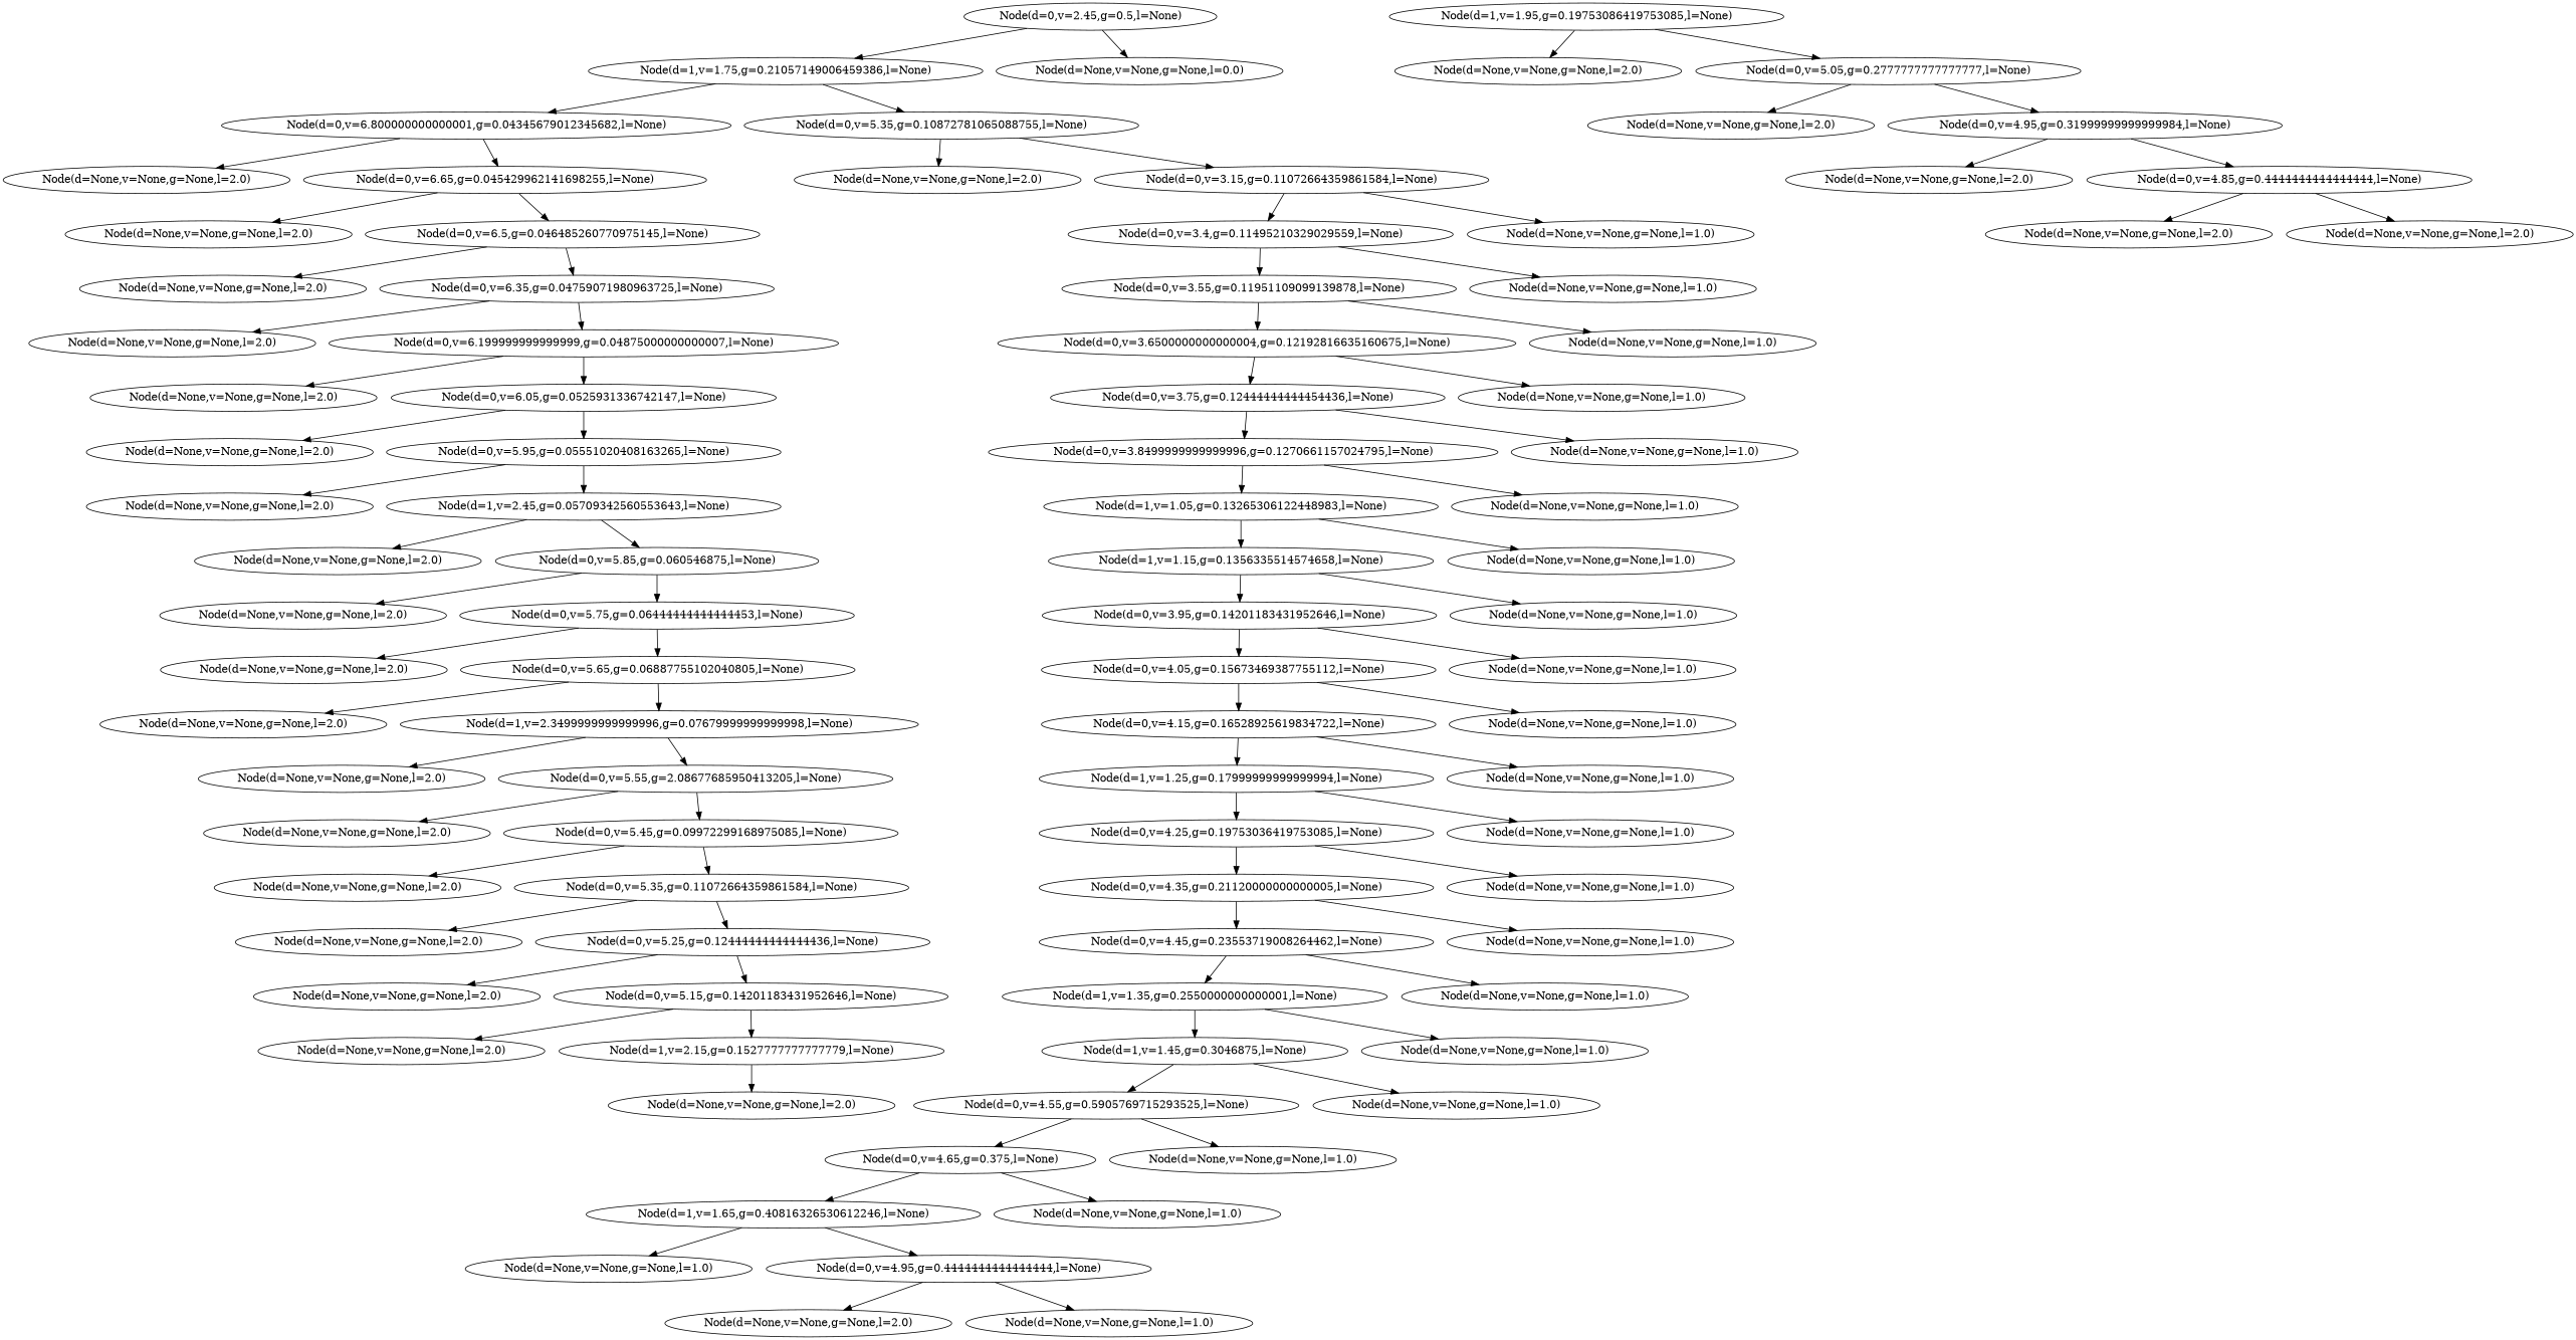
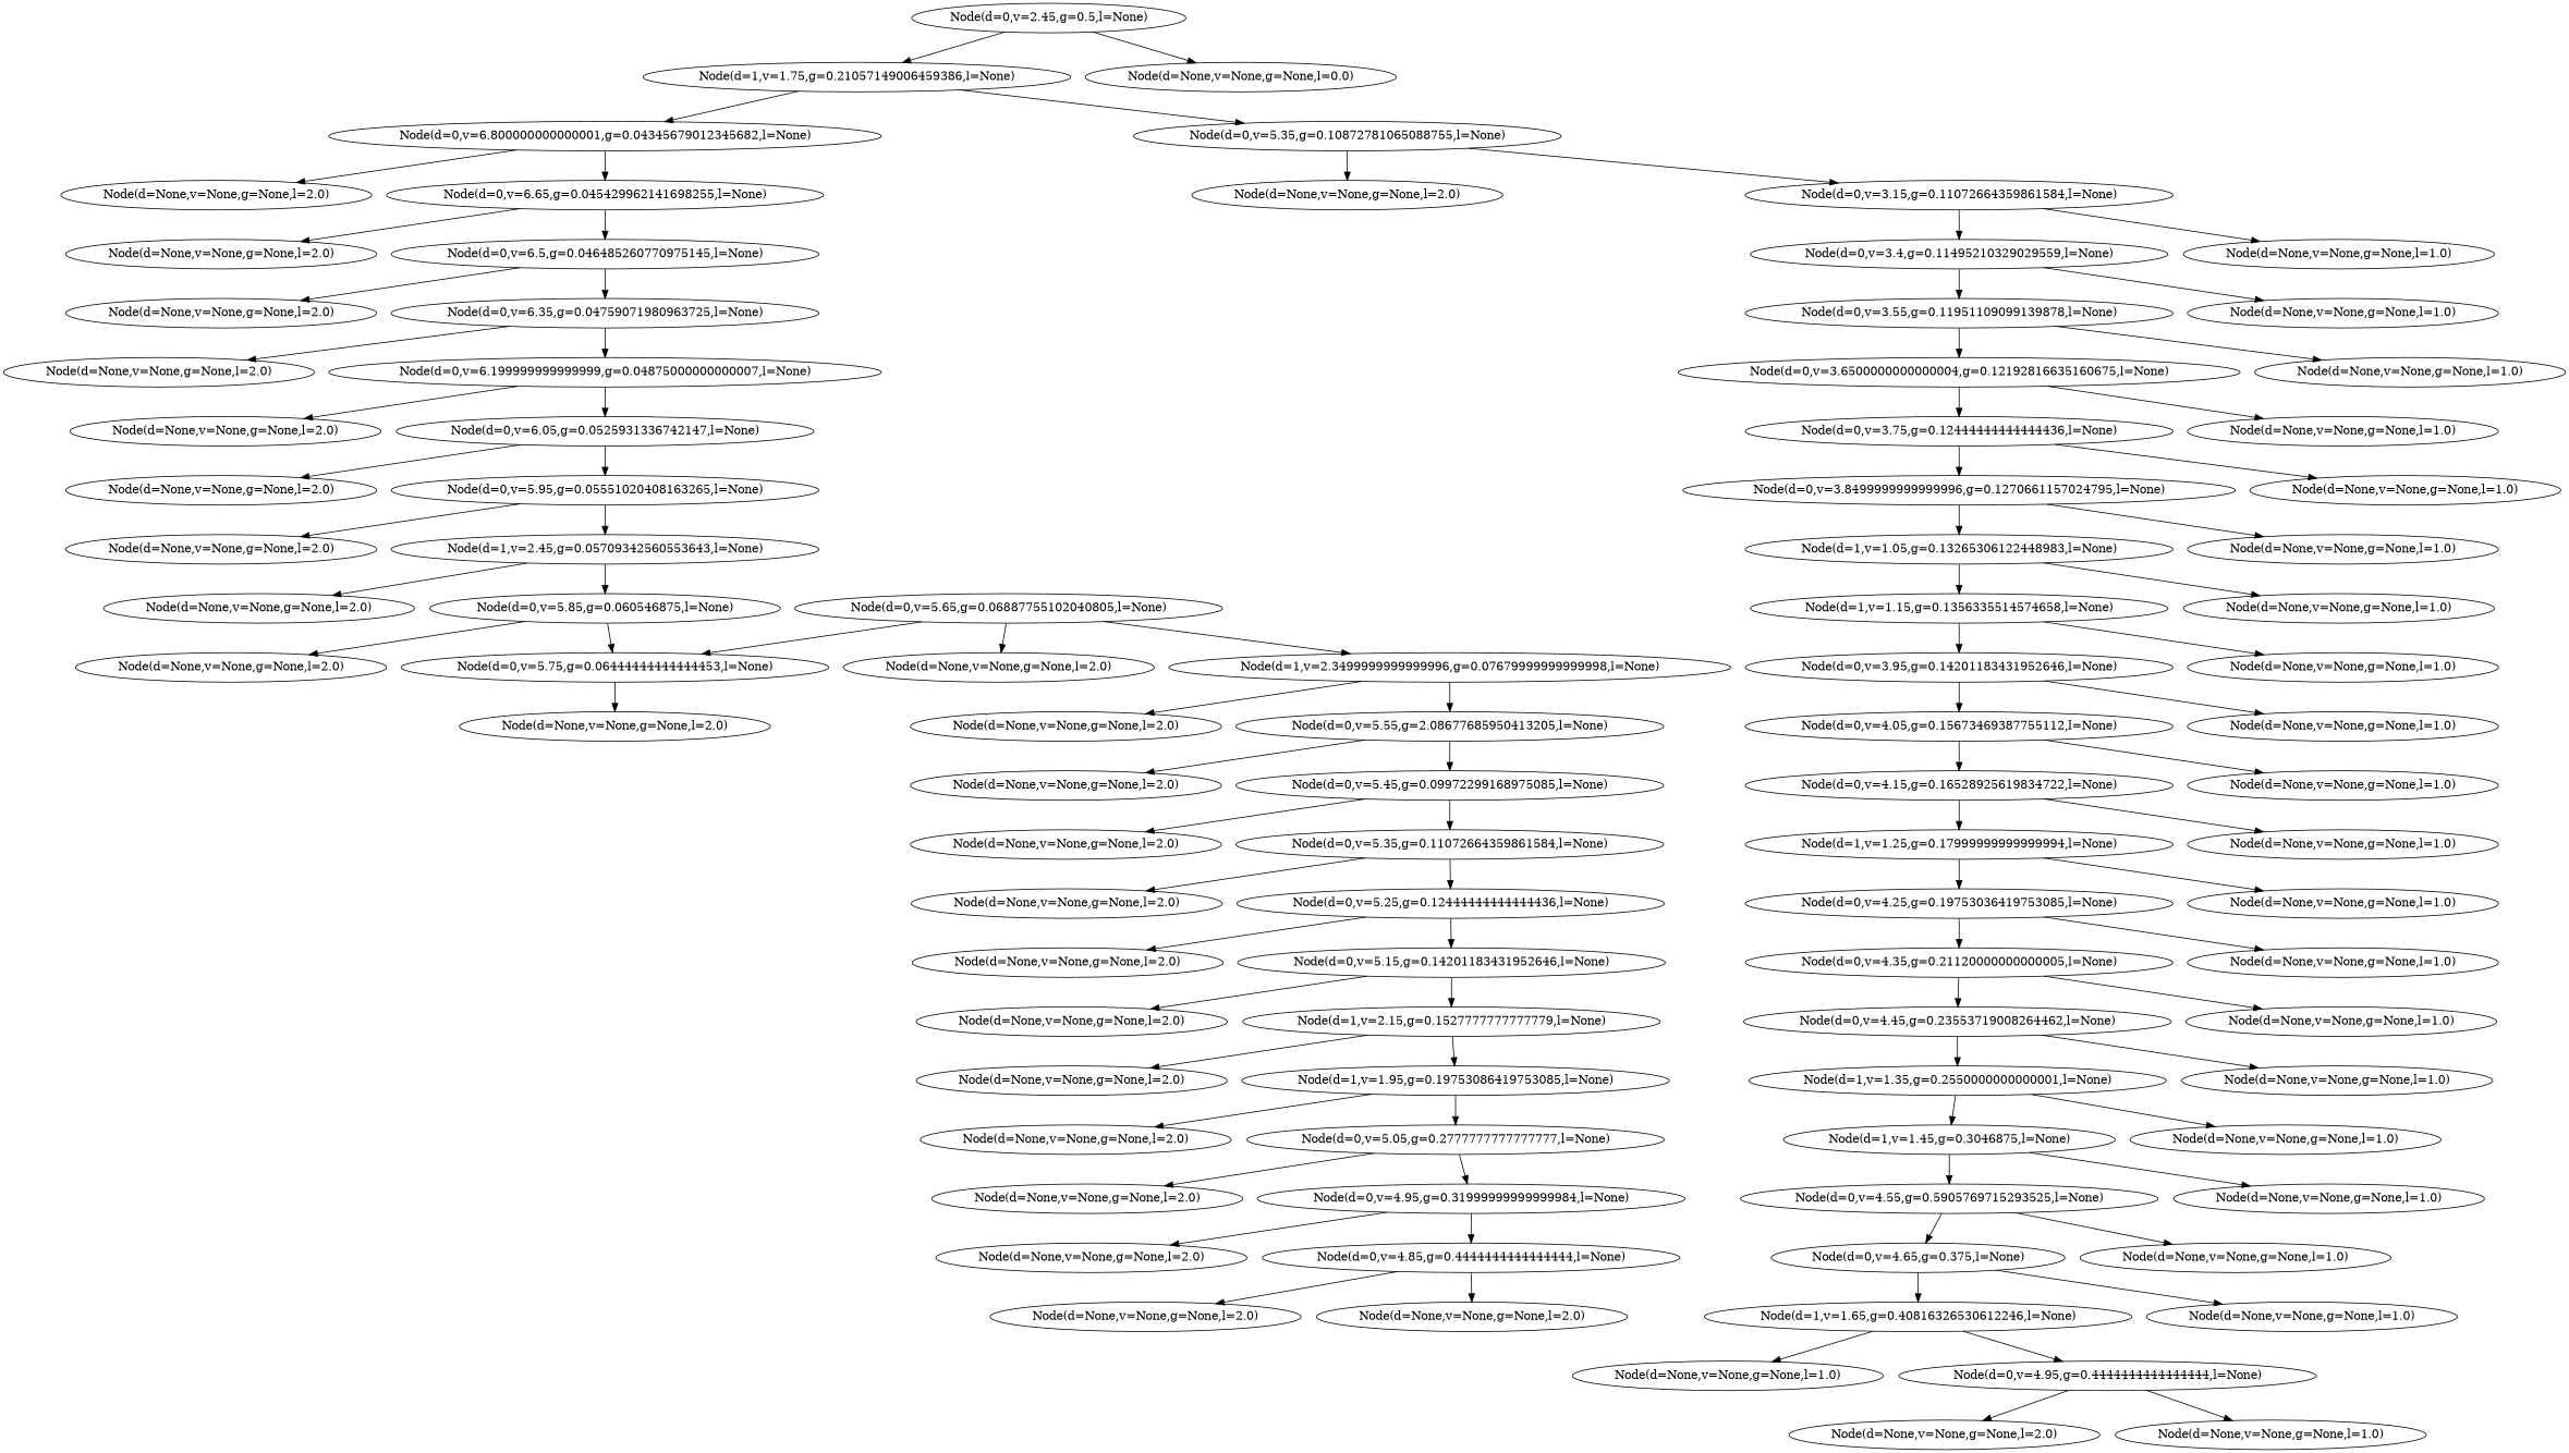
  digraph {
    n1 [label="Node(d=0,v=2.45,g=0.5,l=None)"]
    n2 [label="Node(d=1,v=1.75,g=0.21057149006459386,l=None)"]
    n3 [label="Node(d=None,v=None,g=None,l=0.0)"]
    n4 [label="Node(d=0,v=6.800000000000001,g=0.04345679012345682,l=None)"]
    n5 [label="Node(d=0,v=5.35,g=0.10872781065088755,l=None)"]
    n6 [label="Node(d=None,v=None,g=None,l=2.0)"]
    n7 [label="Node(d=0,v=6.65,g=0.045429962141698255,l=None)"]
    n8 [label="Node(d=None,v=None,g=None,l=2.0)"]
    n9 [label="Node(d=0,v=3.15,g=0.11072664359861584,l=None)"]
    n10 [label="Node(d=None,v=None,g=None,l=2.0)"]
    n11 [label="Node(d=0,v=6.5,g=0.046485260770975145,l=None)"]
    n12 [label="Node(d=None,v=None,g=None,l=2.0)"]
    n13 [label="Node(d=0,v=6.35,g=0.04759071980963725,l=None)"]
    n14 [label="Node(d=None,v=None,g=None,l=2.0)"]
    n15 [label="Node(d=0,v=6.199999999999999,g=0.04875000000000007,l=None)"]
    n16 [label="Node(d=None,v=None,g=None,l=2.0)"]
    n17 [label="Node(d=0,v=6.05,g=0.0525931336742147,l=None)"]
    n18 [label="Node(d=None,v=None,g=None,l=2.0)"]
    n19 [label="Node(d=0,v=5.95,g=0.05551020408163265,l=None)"]
    n20 [label="Node(d=None,v=None,g=None,l=2.0)"]
    n21 [label="Node(d=1,v=2.45,g=0.05709342560553643,l=None)"]
    n22 [label="Node(d=None,v=None,g=None,l=2.0)"]
    n23 [label="Node(d=0,v=5.85,g=0.060546875,l=None)"]
    n24 [label="Node(d=None,v=None,g=None,l=2.0)"]
    n25 [label="Node(d=0,v=5.75,g=0.06444444444444453,l=None)"]
    n26 [label="Node(d=None,v=None,g=None,l=2.0)"]
    n27 [label="Node(d=0,v=5.65,g=0.06887755102040805,l=None)"]
    n28 [label="Node(d=None,v=None,g=None,l=2.0)"]
    n29 [label="Node(d=1,v=2.3499999999999996,g=0.07679999999999998,l=None)"]
    n30 [label="Node(d=None,v=None,g=None,l=2.0)"]
    n31 [label="Node(d=0,v=5.55,g=2.08677685950413205,l=None)"]
    n32 [label="Node(d=None,v=None,g=None,l=2.0)"]
    n33 [label="Node(d=0,v=5.45,g=0.09972299168975085,l=None)"]
    n34 [label="Node(d=None,v=None,g=None,l=2.0)"]
    n35 [label="Node(d=0,v=5.35,g=0.11072664359861584,l=None)"]
    n36 [label="Node(d=None,v=None,g=None,l=2.0)"]
    n37 [label="Node(d=0,v=5.25,g=0.12444444444444436,l=None)"]
    n38 [label="Node(d=None,v=None,g=None,l=2.0)"]
    n39 [label="Node(d=0,v=5.15,g=0.14201183431952646,l=None)"]
    n40 [label="Node(d=None,v=None,g=None,l=2.0)"]
    n41 [label="Node(d=1,v=2.15,g=0.1527777777777779,l=None)"]
    n42 [label="Node(d=None,v=None,g=None,l=2.0)"]
    n43 [label="Node(d=1,v=1.95,g=0.19753086419753085,l=None)"]
    n44 [label="Node(d=None,v=None,g=None,l=2.0)"]
    n45 [label="Node(d=0,v=5.05,g=0.2777777777777777,l=None)"]
    n46 [label="Node(d=None,v=None,g=None,l=2.0)"]
    n47 [label="Node(d=0,v=4.95,g=0.31999999999999984,l=None)"]
    n48 [label="Node(d=None,v=None,g=None,l=2.0)"]
    n49 [label="Node(d=0,v=4.85,g=0.4444444444444444,l=None)"]
    n50 [label="Node(d=None,v=None,g=None,l=2.0)"]
    n51 [label="Node(d=None,v=None,g=None,l=2.0)"]
    n52 [label="Node(d=0,v=3.4,g=0.11495210329029559,l=None)"]
    n53 [label="Node(d=None,v=None,g=None,l=1.0)"]
    n54 [label="Node(d=0,v=3.55,g=0.11951109099139878,l=None)"]
    n55 [label="Node(d=None,v=None,g=None,l=1.0)"]
    n56 [label="Node(d=0,v=3.6500000000000004,g=0.12192816635160675,l=None)"]
    n57 [label="Node(d=None,v=None,g=None,l=1.0)"]
-   n58 [label="Node(d=0,v=3.75,g=0.12444444444454436,l=None)"]
+   n58 [label="Node(d=0,v=3.75,g=0.12444444444444436,l=None)"]
    n59 [label="Node(d=None,v=None,g=None,l=1.0)"]
    n60 [label="Node(d=0,v=3.8499999999999996,g=0.1270661157024795,l=None)"]
    n61 [label="Node(d=None,v=None,g=None,l=1.0)"]
    n62 [label="Node(d=1,v=1.05,g=0.13265306122448983,l=None)"]
    n63 [label="Node(d=None,v=None,g=None,l=1.0)"]
    n64 [label="Node(d=1,v=1.15,g=0.1356335514574658,l=None)"]
    n65 [label="Node(d=None,v=None,g=None,l=1.0)"]
    n66 [label="Node(d=0,v=3.95,g=0.14201183431952646,l=None)"]
    n67 [label="Node(d=None,v=None,g=None,l=1.0)"]
    n68 [label="Node(d=0,v=4.05,g=0.15673469387755112,l=None)"]
    n69 [label="Node(d=None,v=None,g=None,l=1.0)"]
    n70 [label="Node(d=0,v=4.15,g=0.16528925619834722,l=None)"]
    n71 [label="Node(d=None,v=None,g=None,l=1.0)"]
    n72 [label="Node(d=1,v=1.25,g=0.17999999999999994,l=None)"]
    n73 [label="Node(d=None,v=None,g=None,l=1.0)"]
    n74 [label="Node(d=0,v=4.25,g=0.19753036419753085,l=None)"]
    n75 [label="Node(d=None,v=None,g=None,l=1.0)"]
    n76 [label="Node(d=0,v=4.35,g=0.21120000000000005,l=None)"]
    n77 [label="Node(d=None,v=None,g=None,l=1.0)"]
    n78 [label="Node(d=0,v=4.45,g=0.23553719008264462,l=None)"]
    n79 [label="Node(d=None,v=None,g=None,l=1.0)"]
    n80 [label="Node(d=1,v=1.35,g=0.2550000000000001,l=None)"]
    n81 [label="Node(d=None,v=None,g=None,l=1.0)"]
    n82 [label="Node(d=1,v=1.45,g=0.3046875,l=None)"]
    n83 [label="Node(d=None,v=None,g=None,l=1.0)"]
    n84 [label="Node(d=0,v=4.55,g=0.5905769715293525,l=None)"]
    n85 [label="Node(d=None,v=None,g=None,l=1.0)"]
    n86 [label="Node(d=0,v=4.65,g=0.375,l=None)"]
    n87 [label="Node(d=None,v=None,g=None,l=1.0)"]
    n88 [label="Node(d=1,v=1.65,g=0.40816326530612246,l=None)"]
    n89 [label="Node(d=None,v=None,g=None,l=1.0)"]
    n90 [label="Node(d=None,v=None,g=None,l=1.0)"]
    n91 [label="Node(d=0,v=4.95,g=0.4444444444444444,l=None)"]
    n92 [label="Node(d=None,v=None,g=None,l=2.0)"]
    n93 [label="Node(d=None,v=None,g=None,l=1.0)"]
    n1 -> n2
    n1 -> n3
    n2 -> n4
    n2 -> n5
    n4 -> n6
    n4 -> n7
    n5 -> n8
    n5 -> n9
    n7 -> n10
    n7 -> n11
    n9 -> n52
    n9 -> n53
    n11 -> n12
    n11 -> n13
    n13 -> n14
    n13 -> n15
    n15 -> n16
    n15 -> n17
    n17 -> n18
    n17 -> n19
    n19 -> n20
    n19 -> n21
    n21 -> n22
    n21 -> n23
    n23 -> n24
    n23 -> n25
    n25 -> n26
-   n25 -> n27
+   n27 -> n25
    n27 -> n28
    n27 -> n29
    n29 -> n30
    n29 -> n31
    n31 -> n32
    n31 -> n33
    n33 -> n34
    n33 -> n35
    n35 -> n36
    n35 -> n37
    n37 -> n38
    n37 -> n39
    n39 -> n40
    n39 -> n41
    n41 -> n42
+   n41 -> n43
    n43 -> n44
    n43 -> n45
    n45 -> n46
    n45 -> n47
    n47 -> n48
    n47 -> n49
    n49 -> n50
    n49 -> n51
    n52 -> n54
    n52 -> n55
    n54 -> n56
    n54 -> n57
    n56 -> n58
    n56 -> n59
    n58 -> n60
    n58 -> n61
    n60 -> n62
    n60 -> n63
    n62 -> n64
    n62 -> n65
    n64 -> n66
    n64 -> n67
    n66 -> n68
    n66 -> n69
    n68 -> n70
    n68 -> n71
    n70 -> n72
    n70 -> n73
    n72 -> n74
    n72 -> n75
    n74 -> n76
    n74 -> n77
    n76 -> n78
    n76 -> n79
    n78 -> n80
    n78 -> n81
    n80 -> n82
    n80 -> n83
    n82 -> n84
    n82 -> n85
    n84 -> n86
    n84 -> n87
    n86 -> n88
    n86 -> n89
    n88 -> n90
    n88 -> n91
    n91 -> n92
    n91 -> n93
  }
